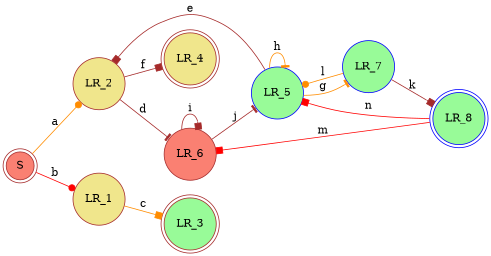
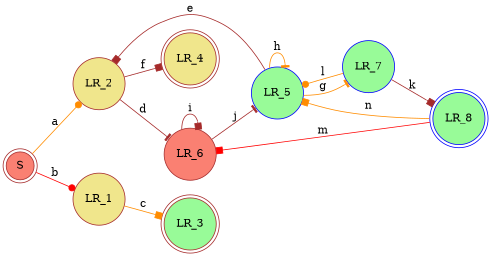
  digraph {
    rankdir=LR
    node [color=brown fillcolor=palegreen shape=circle style=filled]
    edge [arrowhead=box color=darkorange]
    S [fillcolor=salmon shape=doublecircle]
    LR_2 [fillcolor=khaki]
    LR_1 [fillcolor=khaki]
    LR_4 [fillcolor=khaki shape=doublecircle]
    LR_6 [fillcolor=salmon]
    LR_3 [shape=doublecircle]
    LR_8 [color=blue shape=doublecircle]
    LR_5 [color=blue]
    LR_7 [color=blue]
    S -> LR_2 [arrowhead=dot label=a]
    S -> LR_1 [arrowhead=dot color=red label=b]
    LR_2 -> LR_4 [color=brown label=f]
    LR_2 -> LR_6 [arrowhead=tee color=brown label=d]
    LR_1 -> LR_3 [label=c]
    LR_6 -> LR_6 [color=brown label=i]
    LR_6 -> LR_5 [arrowhead=tee color=brown label=j]
    LR_8 -> LR_6 [color=red label=m]
-   LR_8 -> LR_5 [color=red label=n]
+   LR_8 -> LR_5 [label=n]
    LR_5 -> LR_2 [color=brown label=e]
    LR_5 -> LR_5 [arrowhead=tee label=h]
    LR_5 -> LR_7 [arrowhead=tee label=g]
    LR_7 -> LR_8 [color=brown label=k]
    LR_7 -> LR_5 [arrowhead=dot label=l]
  }
